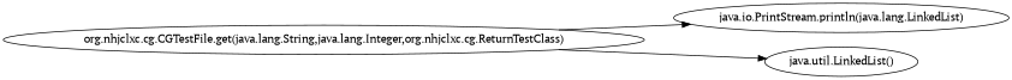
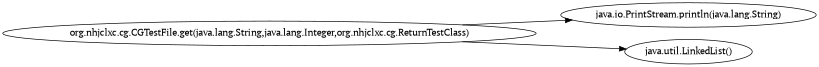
  digraph {
    rankdir=LR
    fontname="PT Serif"
    node [fontname="PT Serif"]
    edge [fontname="PT Serif"]
    "org.nhjclxc.cg.CGTestFile.get(java.lang.String,java.lang.Integer,org.nhjclxc.cg.ReturnTestClass)"
-   "java.io.PrintStream.println(java.lang.String)" [label="java.io.PrintStream.println(java.lang.LinkedList)"]
+   "java.io.PrintStream.println(java.lang.String)"
    "java.util.LinkedList()"
    "org.nhjclxc.cg.CGTestFile.get(java.lang.String,java.lang.Integer,org.nhjclxc.cg.ReturnTestClass)" -> "java.io.PrintStream.println(java.lang.String)"
    "org.nhjclxc.cg.CGTestFile.get(java.lang.String,java.lang.Integer,org.nhjclxc.cg.ReturnTestClass)" -> "java.util.LinkedList()"
  }
